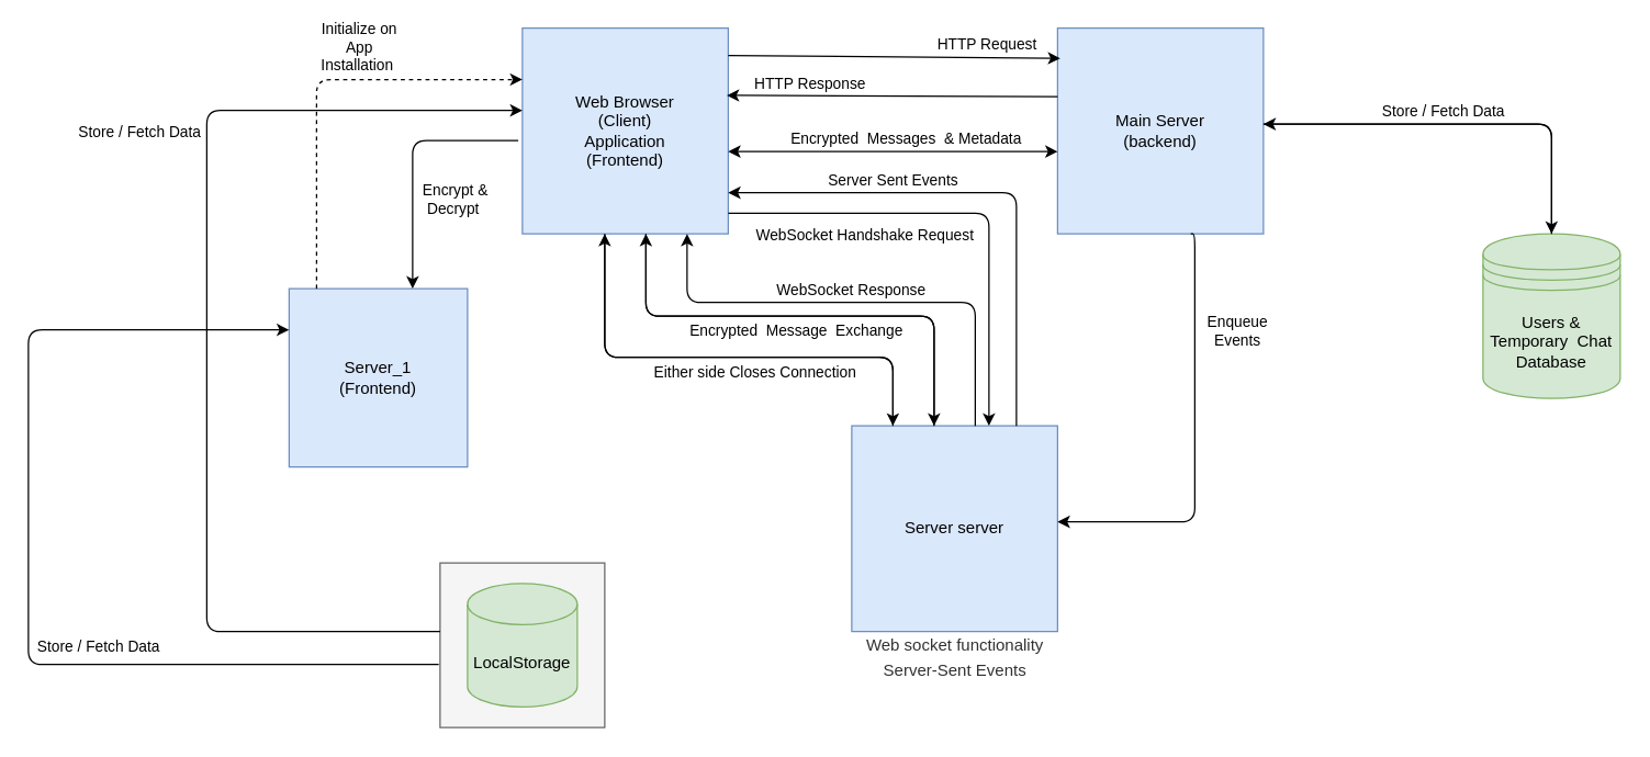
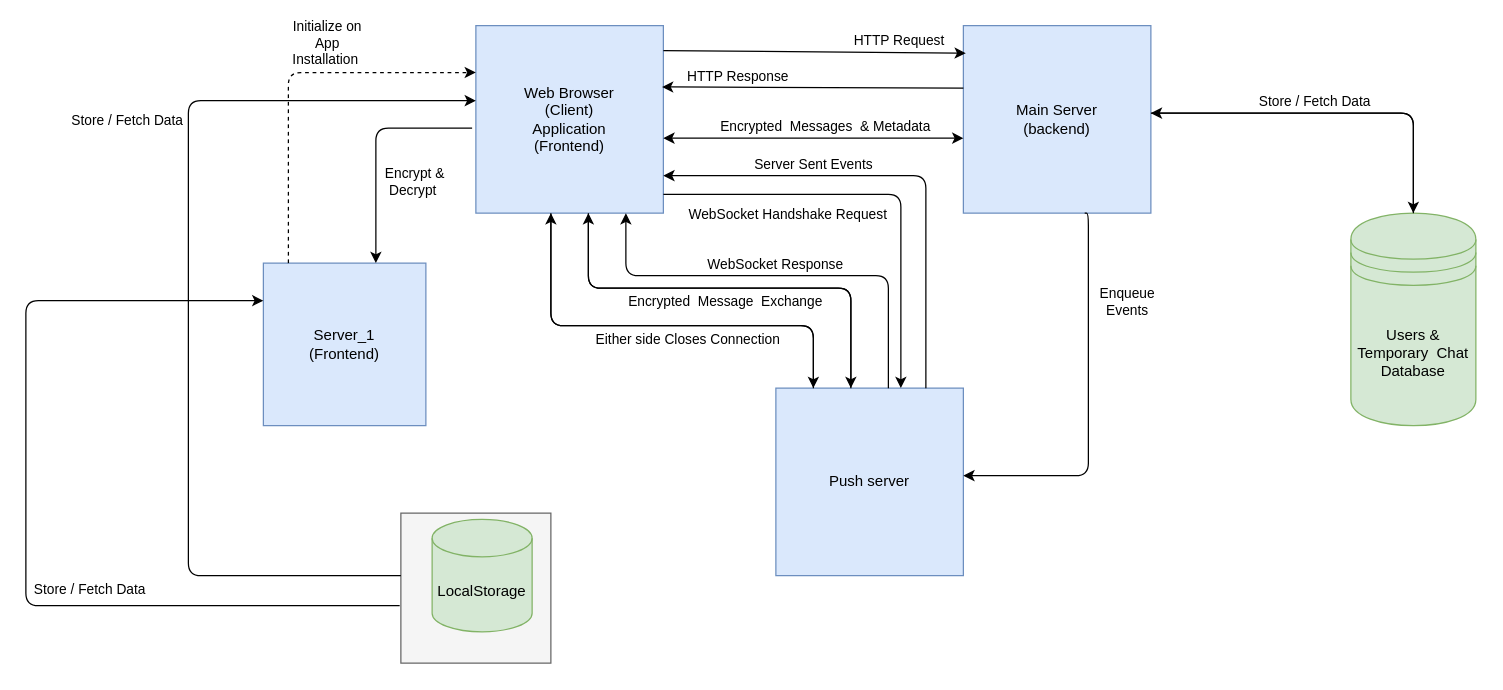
  <mxCell id="0" />
  <mxCell id="1" parent="0" />
  <mxCell id="2" value="Web Browser&lt;br&gt;(Client)&lt;br&gt;Application&lt;br&gt;(Frontend)&lt;br&gt;" style="whiteSpace=wrap;html=1;aspect=fixed;fillColor=#dae8fc;strokeColor=#6c8ebf;fontFamily=Helvetica;align=center;" vertex="1" parent="1"><mxGeometry x="380" y="20" width="150" height="150" as="geometry" /></mxCell>
  <mxCell id="3" value="Server_1&lt;br&gt;(Frontend)" style="whiteSpace=wrap;html=1;aspect=fixed;fillColor=#dae8fc;strokeColor=#6c8ebf;fontFamily=Helvetica;align=center;" vertex="1" parent="1"><mxGeometry x="210" y="210" width="130" height="130" as="geometry" /></mxCell>
  <mxCell id="4" value="Main Server&lt;br&gt;(backend)" style="whiteSpace=wrap;html=1;aspect=fixed;fillColor=#dae8fc;strokeColor=#6c8ebf;fontFamily=Helvetica;align=center;" vertex="1" parent="1"><mxGeometry x="770" y="20" width="150" height="150" as="geometry" /></mxCell>
- <mxCell id="5" value="Server server" style="whiteSpace=wrap;html=1;aspect=fixed;fillColor=#dae8fc;strokeColor=#6c8ebf;fontFamily=Helvetica;align=center;" vertex="1" parent="1"><mxGeometry x="620" y="310" width="150" height="150" as="geometry" /></mxCell>
- <mxCell id="6" value="&lt;font style=&quot;font-size: 12px&quot;&gt;&lt;span style=&quot;color: rgb(49, 49, 49); background-color: rgb(255, 255, 255);&quot;&gt;Web socket functionality&lt;br&gt;&lt;/span&gt;&lt;span style=&quot;box-sizing: inherit; margin: 0px; padding: 0px; border: 0px; font-stretch: inherit; line-height: inherit; vertical-align: baseline; color: rgb(49, 49, 49); background-color: rgb(255, 255, 255);&quot;&gt;Server-Sent Events&lt;/span&gt;&lt;/font&gt;&lt;span style=&quot;color: rgb(49, 49, 49); font-size: 18px; background-color: rgb(255, 255, 255);&quot;&gt;&lt;br&gt;&lt;/span&gt;" style="text;html=1;align=center;verticalAlign=middle;resizable=0;points=[];autosize=1;strokeColor=none;fontFamily=Helvetica;" vertex="1" parent="1"><mxGeometry x="625" y="460" width="140" height="40" as="geometry" /></mxCell>
- <mxCell id="7" value="Users &amp;amp; Temporary&amp;nbsp; Chat Database" style="shape=datastore;whiteSpace=wrap;html=1;fillColor=#d5e8d4;strokeColor=#82b366;fontFamily=Helvetica;align=center;" vertex="1" parent="1"><mxGeometry x="1080" y="170" width="100" height="120" as="geometry" /></mxCell>
+ <mxCell id="5" value="Push server" style="whiteSpace=wrap;html=1;aspect=fixed;fillColor=#dae8fc;strokeColor=#6c8ebf;fontFamily=Helvetica;align=center;" vertex="1" parent="1"><mxGeometry x="620" y="310" width="150" height="150" as="geometry" /></mxCell>
+ <mxCell id="7" value="Users &amp;amp; Temporary&amp;nbsp; Chat Database" style="shape=datastore;whiteSpace=wrap;html=1;fillColor=#d5e8d4;strokeColor=#82b366;fontFamily=Helvetica;align=center;" vertex="1" parent="1"><mxGeometry x="1080" y="170" width="100" height="170" as="geometry" /></mxCell>
  <mxCell id="8" value="" style="whiteSpace=wrap;html=1;aspect=fixed;fillColor=#f5f5f5;strokeColor=#666666;fontColor=#333333;fontFamily=Helvetica;align=center;" vertex="1" parent="1"><mxGeometry x="320" y="410" width="120" height="120" as="geometry" /></mxCell>
  <mxCell id="9" value="" style="endArrow=classic;html=1;entryX=0.013;entryY=0.147;entryDx=0;entryDy=0;entryPerimeter=0;fontFamily=Helvetica;align=center;" edge="1" parent="1" target="4"><mxGeometry width="50" height="50" relative="1" as="geometry"><mxPoint x="530" y="40" as="sourcePoint" /><mxPoint x="760" y="40" as="targetPoint" /></mxGeometry></mxCell>
  <mxCell id="10" value="HTTP Request&amp;nbsp;" style="edgeLabel;html=1;align=center;verticalAlign=middle;resizable=0;points=[];fontFamily=Helvetica;" vertex="1" connectable="0" parent="9"><mxGeometry x="0.218" y="-2" relative="1" as="geometry"><mxPoint x="43" y="-12" as="offset" /></mxGeometry></mxCell>
  <mxCell id="11" value="" style="endArrow=classic;html=1;entryX=0.993;entryY=0.327;entryDx=0;entryDy=0;entryPerimeter=0;fontFamily=Helvetica;align=center;" edge="1" parent="1" target="2"><mxGeometry width="50" height="50" relative="1" as="geometry"><mxPoint x="770" y="70" as="sourcePoint" /><mxPoint x="590" y="70" as="targetPoint" /></mxGeometry></mxCell>
  <mxCell id="12" value="HTTP Response&amp;nbsp;" style="edgeLabel;html=1;align=center;verticalAlign=middle;resizable=0;points=[];fontFamily=Helvetica;" vertex="1" connectable="0" parent="11"><mxGeometry x="0.218" y="-2" relative="1" as="geometry"><mxPoint x="-33" y="-7" as="offset" /></mxGeometry></mxCell>
  <mxCell id="13" value="" style="endArrow=classic;startArrow=classic;html=1;exitX=0;exitY=0.6;exitDx=0;exitDy=0;exitPerimeter=0;fontFamily=Helvetica;align=center;" edge="1" parent="1" source="4"><mxGeometry width="50" height="50" relative="1" as="geometry"><mxPoint x="670" y="110" as="sourcePoint" /><mxPoint x="530" y="110" as="targetPoint" /></mxGeometry></mxCell>
  <mxCell id="14" value="Encrypted&amp;nbsp; Messages&amp;nbsp; &amp;amp; Metadata&amp;nbsp;" style="edgeLabel;html=1;align=center;verticalAlign=middle;resizable=0;points=[];fontFamily=Helvetica;" vertex="1" connectable="0" parent="13"><mxGeometry x="-0.2" y="-2" relative="1" as="geometry"><mxPoint x="-14" y="-8" as="offset" /></mxGeometry></mxCell>
  <mxCell id="15" value="" style="edgeStyle=segmentEdgeStyle;endArrow=classic;html=1;entryX=0.5;entryY=0;entryDx=0;entryDy=0;fontFamily=Helvetica;align=center;" edge="1" parent="1" target="7"><mxGeometry width="50" height="50" relative="1" as="geometry"><mxPoint x="920" y="90" as="sourcePoint" /><mxPoint x="1060" y="20" as="targetPoint" /></mxGeometry></mxCell>
  <mxCell id="16" value="Store / Fetch Data" style="edgeLabel;html=1;align=center;verticalAlign=middle;resizable=0;points=[];fontFamily=Helvetica;" vertex="1" connectable="0" parent="15"><mxGeometry x="0.08" y="2" relative="1" as="geometry"><mxPoint x="-27" y="-8" as="offset" /></mxGeometry></mxCell>
  <mxCell id="17" value="" style="edgeStyle=segmentEdgeStyle;endArrow=classic;html=1;exitX=0.5;exitY=0;exitDx=0;exitDy=0;fontFamily=Helvetica;align=center;" edge="1" parent="1" source="7"><mxGeometry width="50" height="50" relative="1" as="geometry"><mxPoint x="1130" y="90" as="sourcePoint" /><mxPoint x="920" y="90" as="targetPoint" /><Array as="points"><mxPoint x="1130" y="90" /></Array></mxGeometry></mxCell>
  <mxCell id="18" value="" style="edgeStyle=segmentEdgeStyle;endArrow=classic;html=1;exitX=0.647;exitY=1;exitDx=0;exitDy=0;exitPerimeter=0;fontFamily=Helvetica;align=center;" edge="1" parent="1" source="4"><mxGeometry width="50" height="50" relative="1" as="geometry"><mxPoint x="870" y="240" as="sourcePoint" /><mxPoint x="770" y="380" as="targetPoint" /><Array as="points"><mxPoint x="870" y="170" /><mxPoint x="870" y="380" /></Array></mxGeometry></mxCell>
  <mxCell id="19" value="Enqueue&lt;br&gt;Events" style="edgeLabel;html=1;align=center;verticalAlign=middle;resizable=0;points=[];fontFamily=Helvetica;" vertex="1" connectable="0" parent="18"><mxGeometry x="-0.6" y="-1" relative="1" as="geometry"><mxPoint x="31" y="10" as="offset" /></mxGeometry></mxCell>
  <mxCell id="20" value="" style="edgeStyle=segmentEdgeStyle;endArrow=classic;html=1;entryX=0;entryY=0.25;entryDx=0;entryDy=0;exitX=0.154;exitY=0;exitDx=0;exitDy=0;exitPerimeter=0;fontFamily=Helvetica;align=center;dashed=1;" edge="1" parent="1" source="3" target="2"><mxGeometry width="50" height="50" relative="1" as="geometry"><mxPoint x="230" y="200" as="sourcePoint" /><mxPoint x="270" y="60" as="targetPoint" /><Array as="points"><mxPoint x="230" y="58" /></Array></mxGeometry></mxCell>
  <mxCell id="21" value="Initialize on&lt;br&gt;App&lt;br&gt;Installation&amp;nbsp;" style="edgeLabel;html=1;align=center;verticalAlign=middle;resizable=0;points=[];fontFamily=Helvetica;" vertex="1" connectable="0" parent="20"><mxGeometry x="-0.33" relative="1" as="geometry"><mxPoint x="30" y="-76" as="offset" /></mxGeometry></mxCell>
  <mxCell id="22" value="" style="edgeStyle=segmentEdgeStyle;endArrow=classic;html=1;exitX=-0.02;exitY=0.547;exitDx=0;exitDy=0;exitPerimeter=0;fontFamily=Helvetica;align=center;" edge="1" parent="1" source="2"><mxGeometry width="50" height="50" relative="1" as="geometry"><mxPoint x="160.02" y="358.47" as="sourcePoint" /><mxPoint x="300" y="210" as="targetPoint" /><Array as="points"><mxPoint x="300" y="102" /><mxPoint x="300" y="210" /></Array></mxGeometry></mxCell>
  <mxCell id="23" value="Encrypt &amp;amp;&lt;br&gt;Decrypt&amp;nbsp;" style="edgeLabel;html=1;align=center;verticalAlign=middle;resizable=0;points=[];fontFamily=Helvetica;" vertex="1" connectable="0" parent="22"><mxGeometry x="0.286" relative="1" as="geometry"><mxPoint x="30" as="offset" /></mxGeometry></mxCell>
  <mxCell id="24" value="" style="edgeStyle=segmentEdgeStyle;endArrow=classic;html=1;exitX=0.8;exitY=0;exitDx=0;exitDy=0;exitPerimeter=0;fontFamily=Helvetica;align=center;" edge="1" parent="1" source="5"><mxGeometry width="50" height="50" relative="1" as="geometry"><mxPoint x="740" y="220" as="sourcePoint" /><mxPoint x="530" y="140" as="targetPoint" /><Array as="points"><mxPoint x="740" y="140" /></Array></mxGeometry></mxCell>
  <mxCell id="25" value="Server Sent Events" style="edgeLabel;html=1;align=center;verticalAlign=middle;resizable=0;points=[];fontFamily=Helvetica;" vertex="1" connectable="0" parent="24"><mxGeometry x="0.374" relative="1" as="geometry"><mxPoint y="-10" as="offset" /></mxGeometry></mxCell>
  <mxCell id="26" value="" style="edgeStyle=segmentEdgeStyle;endArrow=classic;html=1;fontFamily=Helvetica;align=center;" edge="1" parent="1"><mxGeometry width="50" height="50" relative="1" as="geometry"><mxPoint x="530" y="155" as="sourcePoint" /><mxPoint x="720" y="310" as="targetPoint" /><Array as="points"><mxPoint x="720" y="155" /><mxPoint x="720" y="305" /></Array></mxGeometry></mxCell>
  <mxCell id="27" value="WebSocket Handshake Request&amp;nbsp;" style="edgeLabel;html=1;align=center;verticalAlign=middle;resizable=0;points=[];fontFamily=Helvetica;" vertex="1" connectable="0" parent="26"><mxGeometry x="0.374" relative="1" as="geometry"><mxPoint x="-90" y="-32" as="offset" /></mxGeometry></mxCell>
  <mxCell id="28" value="" style="edgeStyle=segmentEdgeStyle;endArrow=classic;html=1;exitX=0.8;exitY=0;exitDx=0;exitDy=0;exitPerimeter=0;fontFamily=Helvetica;align=center;" edge="1" parent="1"><mxGeometry width="50" height="50" relative="1" as="geometry"><mxPoint x="710" y="310" as="sourcePoint" /><mxPoint x="500" y="170" as="targetPoint" /><Array as="points"><mxPoint x="710" y="220" /><mxPoint x="500" y="220" /></Array></mxGeometry></mxCell>
  <mxCell id="29" value="WebSocket Response&amp;nbsp;" style="edgeLabel;html=1;align=center;verticalAlign=middle;resizable=0;points=[];fontFamily=Helvetica;" vertex="1" connectable="0" parent="28"><mxGeometry x="0.374" relative="1" as="geometry"><mxPoint x="60" y="-10" as="offset" /></mxGeometry></mxCell>
  <mxCell id="30" value="" style="edgeStyle=segmentEdgeStyle;endArrow=classic;html=1;exitX=0.8;exitY=0;exitDx=0;exitDy=0;exitPerimeter=0;fontFamily=Helvetica;align=center;" edge="1" parent="1"><mxGeometry width="50" height="50" relative="1" as="geometry"><mxPoint x="680" y="310" as="sourcePoint" /><mxPoint x="470" y="170" as="targetPoint" /><Array as="points"><mxPoint x="680" y="230" /><mxPoint x="470" y="230" /></Array></mxGeometry></mxCell>
  <mxCell id="31" value="Encrypted&amp;nbsp; Message&amp;nbsp; Exchange&amp;nbsp;" style="edgeLabel;html=1;align=center;verticalAlign=middle;resizable=0;points=[];fontFamily=Helvetica;" vertex="1" connectable="0" parent="30"><mxGeometry x="0.374" relative="1" as="geometry"><mxPoint x="60" y="10" as="offset" /></mxGeometry></mxCell>
  <mxCell id="32" value="" style="edgeStyle=segmentEdgeStyle;endArrow=classic;html=1;exitX=0.8;exitY=0;exitDx=0;exitDy=0;exitPerimeter=0;fontFamily=Helvetica;align=center;" edge="1" parent="1"><mxGeometry width="50" height="50" relative="1" as="geometry"><mxPoint x="470" y="170" as="sourcePoint" /><mxPoint x="680" y="310" as="targetPoint" /><Array as="points"><mxPoint x="470" y="230" /><mxPoint x="680" y="230" /></Array></mxGeometry></mxCell>
  <mxCell id="33" value="" style="edgeStyle=segmentEdgeStyle;endArrow=classic;html=1;exitX=0.8;exitY=0;exitDx=0;exitDy=0;exitPerimeter=0;fontFamily=Helvetica;align=center;" edge="1" parent="1"><mxGeometry width="50" height="50" relative="1" as="geometry"><mxPoint x="440" y="170" as="sourcePoint" /><mxPoint x="650" y="310" as="targetPoint" /><Array as="points"><mxPoint x="440" y="260" /><mxPoint x="650" y="260" /></Array></mxGeometry></mxCell>
  <mxCell id="34" value="" style="edgeStyle=segmentEdgeStyle;endArrow=classic;html=1;exitX=0.8;exitY=0;exitDx=0;exitDy=0;exitPerimeter=0;fontFamily=Helvetica;align=center;" edge="1" parent="1"><mxGeometry width="50" height="50" relative="1" as="geometry"><mxPoint x="650" y="310" as="sourcePoint" /><mxPoint x="440" y="170" as="targetPoint" /><Array as="points"><mxPoint x="650" y="260" /><mxPoint x="440" y="260" /></Array></mxGeometry></mxCell>
  <mxCell id="35" value="Either side Closes Connection&amp;nbsp;" style="edgeLabel;html=1;align=center;verticalAlign=middle;resizable=0;points=[];fontFamily=Helvetica;" vertex="1" connectable="0" parent="34"><mxGeometry x="-0.034" y="2" relative="1" as="geometry"><mxPoint x="19" y="8" as="offset" /></mxGeometry></mxCell>
  <mxCell id="36" value="" style="edgeStyle=segmentEdgeStyle;endArrow=classic;html=1;entryX=0;entryY=0.25;entryDx=0;entryDy=0;exitX=0;exitY=0.417;exitDx=0;exitDy=0;exitPerimeter=0;fontFamily=Helvetica;align=center;" edge="1" parent="1" source="8"><mxGeometry width="50" height="50" relative="1" as="geometry"><mxPoint x="150" y="460" as="sourcePoint" /><mxPoint x="380" y="80" as="targetPoint" /><Array as="points"><mxPoint x="150" y="460" /><mxPoint x="150" y="80" /></Array></mxGeometry></mxCell>
  <mxCell id="37" value="Store / Fetch Data" style="edgeLabel;html=1;align=center;verticalAlign=middle;resizable=0;points=[];fontFamily=Helvetica;" vertex="1" connectable="0" parent="36"><mxGeometry x="-0.33" relative="1" as="geometry"><mxPoint x="-50" y="-274" as="offset" /></mxGeometry></mxCell>
  <mxCell id="38" value="" style="edgeStyle=segmentEdgeStyle;endArrow=classic;html=1;entryX=0;entryY=0.25;entryDx=0;entryDy=0;exitX=-0.008;exitY=0.617;exitDx=0;exitDy=0;exitPerimeter=0;fontFamily=Helvetica;align=center;" edge="1" parent="1" source="8"><mxGeometry width="50" height="50" relative="1" as="geometry"><mxPoint x="150" y="620.04" as="sourcePoint" /><mxPoint x="210" y="240" as="targetPoint" /><Array as="points"><mxPoint x="20" y="484" /><mxPoint x="20" y="240" /></Array></mxGeometry></mxCell>
  <mxCell id="39" value="Store / Fetch Data" style="edgeLabel;html=1;align=center;verticalAlign=middle;resizable=0;points=[];fontFamily=Helvetica;" vertex="1" connectable="0" parent="38"><mxGeometry x="-0.33" relative="1" as="geometry"><mxPoint x="-3" y="-14" as="offset" /></mxGeometry></mxCell>
- <mxCell id="40" value="&lt;span&gt;LocalStorage&lt;/span&gt;" style="shape=cylinder3;whiteSpace=wrap;html=1;boundedLbl=1;backgroundOutline=1;size=15;fillColor=#d5e8d4;strokeColor=#82b366;fontFamily=Helvetica;align=center;" vertex="1" parent="1"><mxGeometry x="340" y="425" width="80" height="90" as="geometry" /></mxCell>
+ <mxCell id="40" value="&lt;span&gt;LocalStorage&lt;/span&gt;" style="shape=cylinder3;whiteSpace=wrap;html=1;boundedLbl=1;backgroundOutline=1;size=15;fillColor=#d5e8d4;strokeColor=#82b366;fontFamily=Helvetica;align=center;" vertex="1" parent="1"><mxGeometry x="345" y="415" width="80" height="90" as="geometry" /></mxCell>
